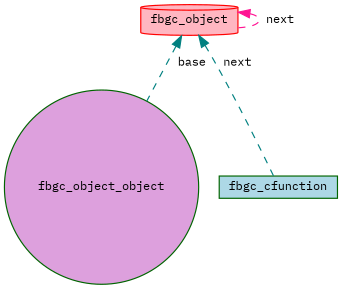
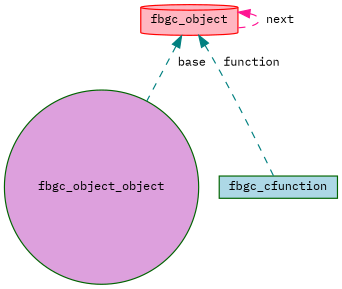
  digraph {
    fontname="IBM Plex Mono"
    node [color=darkgreen fontname="IBM Plex Mono" fontsize=10 style=filled]
    edge [color=teal dir=back fontname="IBM Plex Mono" fontsize=10 labelfontname=Helvetica labelfontsize=10 style=dashed]
    n1 [fillcolor=plum fontcolor=black height=0.2 label=fbgc_object_object shape=circle width=0.4]
    n2 [color=red fillcolor=lightpink height=0.2 label=fbgc_object shape=cylinder width=0.4]
    n3 [fillcolor=lightblue height=0.2 label=fbgc_cfunction shape=box width=0.4]
    n2 -> n1 [label=" base"]
    n2 -> n2 [color=deeppink label=" next"]
-   n2 -> n3 [label=" next"]
+   n2 -> n3 [label=" function"]
  }
